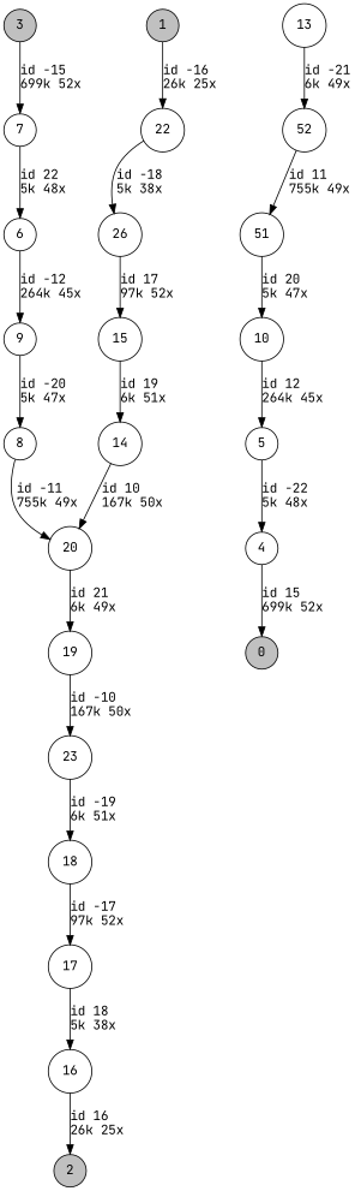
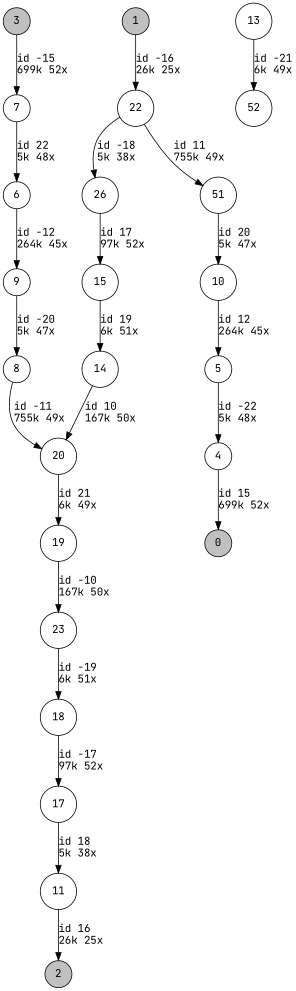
  digraph {
    fontname="JetBrains Mono"
    nodesep=0.5
    node [fontname="JetBrains Mono" shape=circle]
    edge [color=black fontname="JetBrains Mono"]
    0 [fillcolor=grey height=0.3 style=filled]
    1 [fillcolor=grey height=0.3 style=filled]
    22 [height=0.3]
    n4 [height=0.3 label=26]
    2 [fillcolor=grey height=0.3 style=filled]
    3 [fillcolor=grey height=0.3 style=filled]
    7 [height=0.3]
    6 [height=0.3]
    5 [height=0.3]
    4 [height=0.3]
    9 [height=0.3]
    8 [height=0.3]
    20 [height=0.3]
    19 [height=0.3]
    n15 [height=0.3 label=51]
    10 [height=0.3]
    13 [height=0.3]
    n18 [height=0.3 label=52]
    15 [height=0.3]
    14 [height=0.3]
    17 [height=0.3]
-   16 [height=0.3]
+   16 [height=0.3 label=11]
    18 [height=0.3]
    23 [height=0.3]
    1 -> 22 [label="id -16\l26k 25x"]
    22 -> n4 [label="id -18\l5k 38x"]
    n4 -> 15 [label="id 17\l97k 52x"]
    3 -> 7 [label="id -15\l699k 52x"]
    7 -> 6 [label="id 22\l5k 48x"]
    6 -> 9 [label="id -12\l264k 45x"]
    5 -> 4 [label="id -22\l5k 48x"]
    4 -> 0 [label="id 15\l699k 52x"]
    9 -> 8 [label="id -20\l5k 47x"]
    8 -> 20 [label="id -11\l755k 49x"]
    20 -> 19 [label="id 21\l6k 49x"]
    19 -> 23 [label="id -10\l167k 50x"]
    n15 -> 10 [label="id 20\l5k 47x"]
    10 -> 5 [label="id 12\l264k 45x"]
    13 -> n18 [label="id -21\l6k 49x"]
-   n18 -> n15 [label="id 11\l755k 49x"]
+   22 -> n15 [label="id 11\l755k 49x"]
    15 -> 14 [label="id 19\l6k 51x"]
    14 -> 20 [label="id 10\l167k 50x"]
    17 -> 16 [label="id 18\l5k 38x"]
    16 -> 2 [label="id 16\l26k 25x"]
    18 -> 17 [label="id -17\l97k 52x"]
    23 -> 18 [label="id -19\l6k 51x"]
  }
